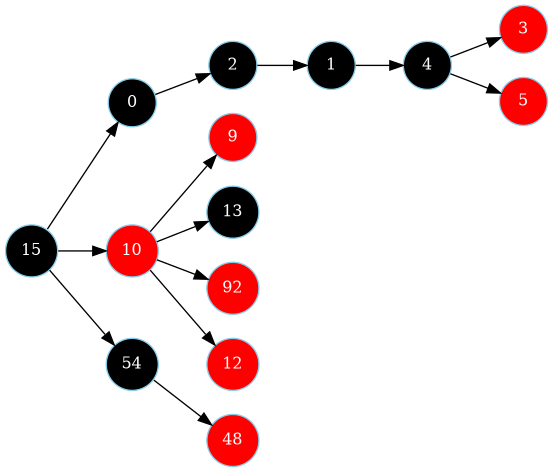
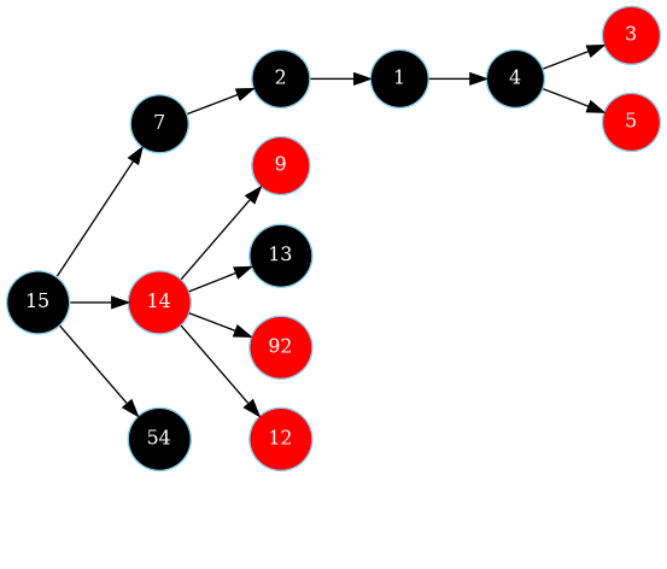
  digraph {
    rankdir=LR
    node [color=skyblue fillcolor=black fontcolor=white fontsize=12 shape=circle style=filled]
    edge [color=black shape=solid]
-   7 [label=0]
+   7
    2
    1
    15
-   10 [fillcolor=red]
+   10 [fillcolor=red label=14]
    54
    4
    3 [fillcolor=red]
    5 [fillcolor=red]
    9 [fillcolor=red]
    13
    92 [fillcolor=red]
    12 [fillcolor=red]
-   48 [fillcolor=red]
    7 -> 2
    2 -> 1
    1 -> 4
    15 -> 7
    15 -> 10
    15 -> 54
    10 -> 9
    10 -> 13
    10 -> 92
    10 -> 12
-   54 -> 48
    4 -> 3
    4 -> 5
  }
